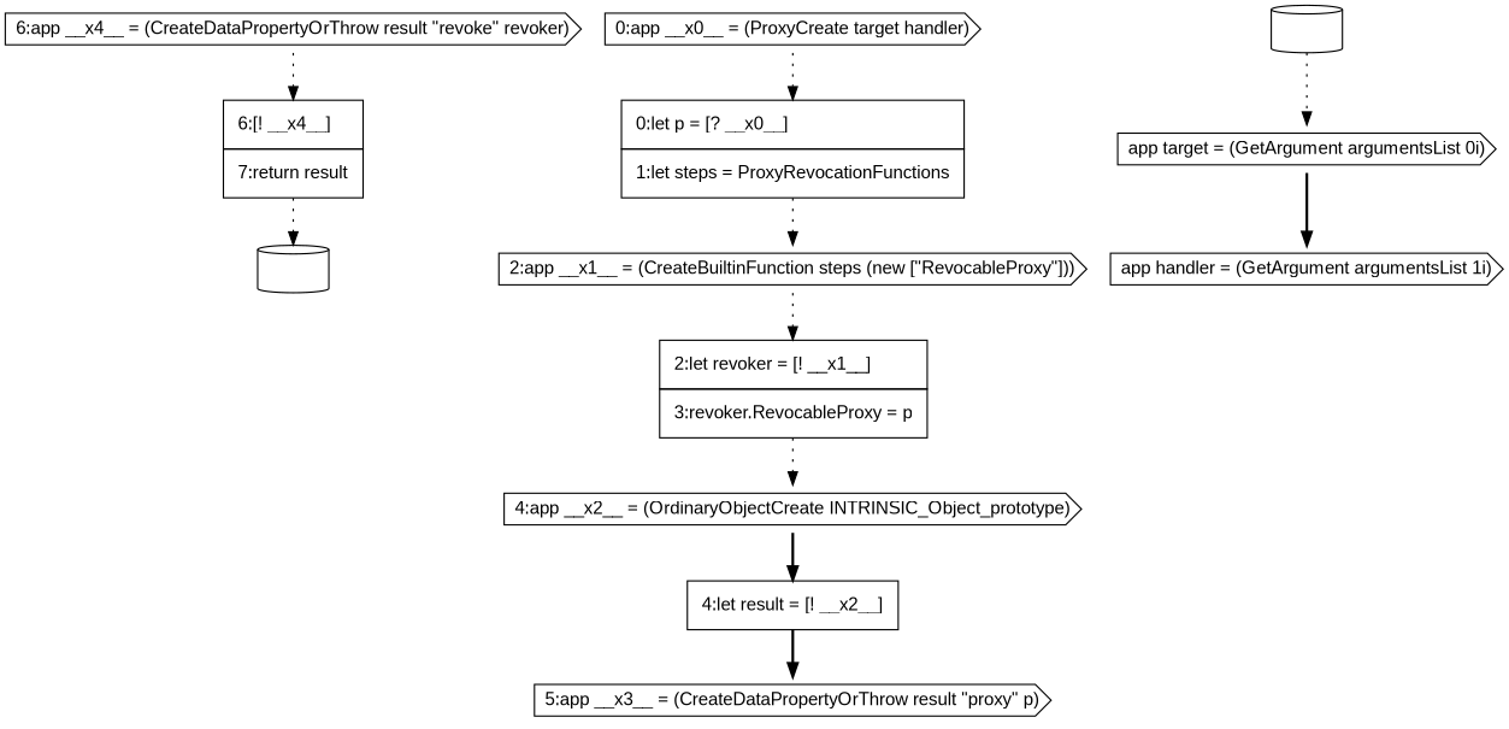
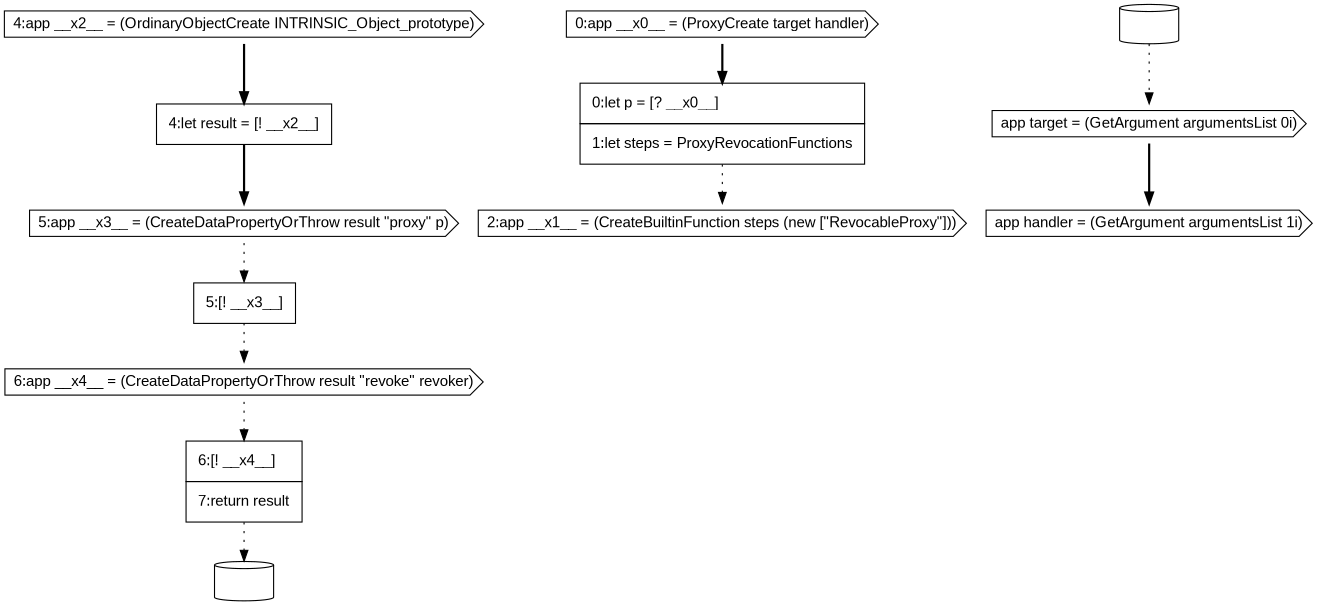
  digraph {
    fontname="Liberation Sans"
    node [color=black fillcolor=white fontname="Liberation Sans" shape=cds style=filled]
    edge [color=black fontname="Liberation Sans" style=dotted]
    n1 [label=" " shape=cylinder]
    n2 [label=<<font color="black">0:app __x0__ = (ProxyCreate target handler)</font>>]
    n3 [label=<<font color="black">     <table border="0" cellborder="1" cellspacing="0" cellpadding="10">       <tr><td align="left">0:let p = [? __x0__]</td></tr>       <tr><td align="left">1:let steps = ProxyRevocationFunctions</td></tr>     </table>   </font>> margin=0 shape=none]
    n4 [label=<<font color="black">2:app __x1__ = (CreateBuiltinFunction steps (new [&quot;RevocableProxy&quot;]))</font>>]
    n5 [label=<<font color="black">6:app __x4__ = (CreateDataPropertyOrThrow result &quot;revoke&quot; revoker)</font>>]
    n6 [label=<<font color="black">     <table border="0" cellborder="1" cellspacing="0" cellpadding="10">       <tr><td align="left">6:[! __x4__]</td></tr>       <tr><td align="left">7:return result</td></tr>     </table>   </font>> margin=0 shape=none]
    n7 [label=<<font color="black">4:app __x2__ = (OrdinaryObjectCreate INTRINSIC_Object_prototype)</font>>]
    n8 [label=<<font color="black">     <table border="0" cellborder="1" cellspacing="0" cellpadding="10">       <tr><td align="left">4:let result = [! __x2__]</td></tr>     </table>   </font>> margin=0 shape=none]
    n9 [label=<<font color="black">5:app __x3__ = (CreateDataPropertyOrThrow result &quot;proxy&quot; p)</font>>]
    n10 [label=" " shape=cylinder]
    n11 [label=<<font color="black">app target = (GetArgument argumentsList 0i)</font>>]
    n12 [label=<<font color="black">app handler = (GetArgument argumentsList 1i)</font>>]
-   n13 [label=<<font color="black">     <table border="0" cellborder="1" cellspacing="0" cellpadding="10">       <tr><td align="left">2:let revoker = [! __x1__]</td></tr>       <tr><td align="left">3:revoker.RevocableProxy = p</td></tr>     </table>   </font>> margin=0 shape=none]
-   n2 -> n3
+   n14 [label=<<font color="black">     <table border="0" cellborder="1" cellspacing="0" cellpadding="10">       <tr><td align="left">5:[! __x3__]</td></tr>     </table>   </font>> margin=0 shape=none]
+   n2 -> n3 [style=bold]
    n3 -> n4
-   n4 -> n13
    n5 -> n6
    n6 -> n1
    n7 -> n8 [style=bold]
    n8 -> n9 [style=bold]
+   n9 -> n14
    n10 -> n11
    n11 -> n12 [style=bold]
-   n13 -> n7
+   n14 -> n5
  }
